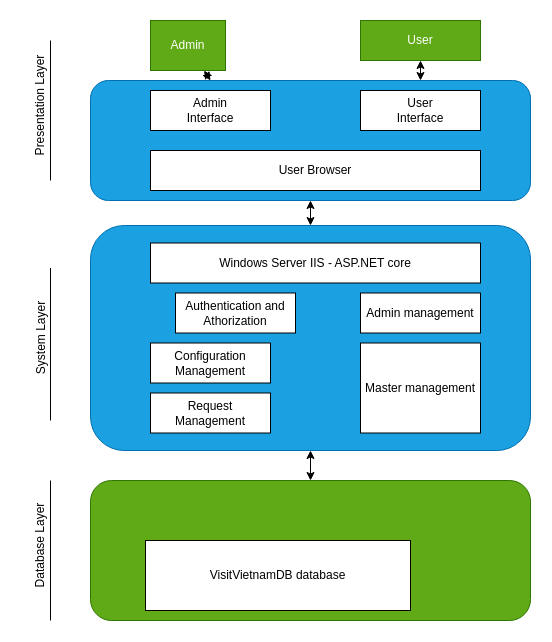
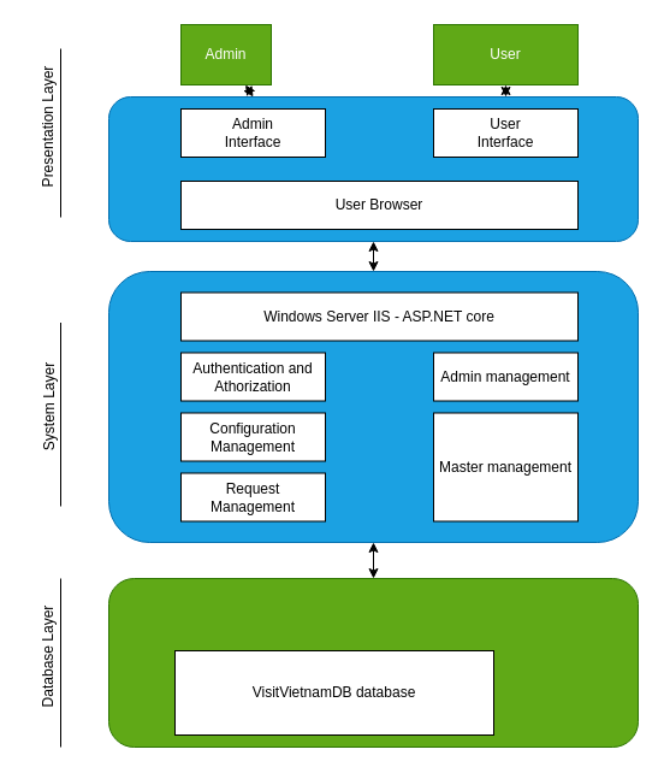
  <mxCell id="0" />
  <mxCell id="1" parent="0" />
  <mxCell id="2" style="edgeStyle=none;rounded=0;orthogonalLoop=1;jettySize=auto;html=1;exitX=0.5;exitY=1;exitDx=0;exitDy=0;startArrow=classic;startFill=1;" edge="1" parent="1" source="3" target="11"><mxGeometry relative="1" as="geometry" /></mxCell>
  <mxCell id="3" value="" style="rounded=1;whiteSpace=wrap;html=1;fillColor=#1ba1e2;strokeColor=#006EAF;fontColor=#ffffff;" vertex="1" parent="1"><mxGeometry x="90" y="80" width="440" height="120" as="geometry" /></mxCell>
  <mxCell id="4" style="rounded=0;orthogonalLoop=1;jettySize=auto;html=1;entryX=0.25;entryY=0;entryDx=0;entryDy=0;startArrow=classic;startFill=1;" edge="1" parent="1" source="5"><mxGeometry relative="1" as="geometry"><mxPoint x="210" y="80" as="targetPoint" /></mxGeometry></mxCell>
  <mxCell id="5" value="Admin" style="rounded=0;whiteSpace=wrap;html=1;fillColor=#60a917;strokeColor=#2D7600;fontColor=#ffffff;" vertex="1" parent="1"><mxGeometry x="150" y="20" width="75" height="50" as="geometry" /></mxCell>
  <mxCell id="6" style="rounded=0;orthogonalLoop=1;jettySize=auto;html=1;entryX=0.25;entryY=0;entryDx=0;entryDy=0;startArrow=classic;startFill=1;" edge="1" parent="1" source="7"><mxGeometry relative="1" as="geometry"><mxPoint x="420" y="80" as="targetPoint" /></mxGeometry></mxCell>
- <mxCell id="7" value="User" style="rounded=0;whiteSpace=wrap;html=1;fillColor=#60a917;strokeColor=#2D7600;fontColor=#ffffff;" vertex="1" parent="1"><mxGeometry x="360" y="20" width="120" height="40" as="geometry" /></mxCell>
+ <mxCell id="7" value="User" style="rounded=0;whiteSpace=wrap;html=1;fillColor=#60a917;strokeColor=#2D7600;fontColor=#ffffff;" vertex="1" parent="1"><mxGeometry x="360" y="20" width="120" height="50" as="geometry" /></mxCell>
  <mxCell id="8" value="Admin&lt;br&gt;Interface" style="rounded=0;whiteSpace=wrap;html=1;" vertex="1" parent="1"><mxGeometry x="150" y="90" width="120" height="40" as="geometry" /></mxCell>
  <mxCell id="9" value="User&lt;br&gt;Interface" style="rounded=0;whiteSpace=wrap;html=1;" vertex="1" parent="1"><mxGeometry x="360" y="90" width="120" height="40" as="geometry" /></mxCell>
  <mxCell id="10" value="User Browser" style="rounded=0;whiteSpace=wrap;html=1;" vertex="1" parent="1"><mxGeometry x="150" y="150" width="330" height="40" as="geometry" /></mxCell>
  <mxCell id="11" value="" style="rounded=1;whiteSpace=wrap;html=1;fillColor=#1ba1e2;strokeColor=#006EAF;fontColor=#ffffff;" vertex="1" parent="1"><mxGeometry x="90" y="225" width="440" height="225" as="geometry" /></mxCell>
  <mxCell id="12" value="Windows Server IIS - ASP.NET core" style="rounded=0;whiteSpace=wrap;html=1;" vertex="1" parent="1"><mxGeometry x="150" y="242.5" width="330" height="40" as="geometry" /></mxCell>
- <mxCell id="13" value="Authentication and&lt;br&gt;Athorization" style="rounded=0;whiteSpace=wrap;html=1;" vertex="1" parent="1"><mxGeometry x="175" y="292.5" width="120" height="40" as="geometry" /></mxCell>
+ <mxCell id="13" value="Authentication and&lt;br&gt;Athorization" style="rounded=0;whiteSpace=wrap;html=1;" vertex="1" parent="1"><mxGeometry x="150" y="292.5" width="120" height="40" as="geometry" /></mxCell>
  <mxCell id="14" value="Configuration&lt;br&gt;Management" style="rounded=0;whiteSpace=wrap;html=1;" vertex="1" parent="1"><mxGeometry x="150" y="342.5" width="120" height="40" as="geometry" /></mxCell>
  <mxCell id="15" value="Request Management" style="rounded=0;whiteSpace=wrap;html=1;" vertex="1" parent="1"><mxGeometry x="150" y="392.5" width="120" height="40" as="geometry" /></mxCell>
  <mxCell id="16" value="Master management" style="rounded=0;whiteSpace=wrap;html=1;" vertex="1" parent="1"><mxGeometry x="360" y="342.5" width="120" height="90" as="geometry" /></mxCell>
  <mxCell id="17" value="Admin management" style="rounded=0;whiteSpace=wrap;html=1;" vertex="1" parent="1"><mxGeometry x="360" y="292.5" width="120" height="40" as="geometry" /></mxCell>
  <mxCell id="18" style="edgeStyle=none;rounded=0;orthogonalLoop=1;jettySize=auto;html=1;entryX=0.5;entryY=1;entryDx=0;entryDy=0;startArrow=classic;startFill=1;" edge="1" parent="1" source="19" target="11"><mxGeometry relative="1" as="geometry" /></mxCell>
  <mxCell id="19" value="" style="rounded=1;whiteSpace=wrap;html=1;fillColor=#60a917;strokeColor=#2D7600;fontColor=#ffffff;" vertex="1" parent="1"><mxGeometry x="90" y="480" width="440" height="140" as="geometry" /></mxCell>
  <mxCell id="20" value="VisitVietnamDB database" style="rounded=0;whiteSpace=wrap;html=1;" vertex="1" parent="1"><mxGeometry x="145" y="540" width="265" height="70" as="geometry" /></mxCell>
  <mxCell id="21" value="" style="endArrow=none;html=1;" edge="1" parent="1"><mxGeometry width="50" height="50" relative="1" as="geometry"><mxPoint x="50" y="180" as="sourcePoint" /><mxPoint x="50" y="40" as="targetPoint" /></mxGeometry></mxCell>
  <mxCell id="22" value="Presentation Layer" style="text;html=1;strokeColor=none;fillColor=none;align=center;verticalAlign=middle;whiteSpace=wrap;rounded=0;horizontal=0;" vertex="1" parent="1"><mxGeometry x="20" y="50" width="40" height="110" as="geometry" /></mxCell>
  <mxCell id="23" value="" style="endArrow=none;html=1;" edge="1" parent="1"><mxGeometry width="50" height="50" relative="1" as="geometry"><mxPoint x="50" y="420" as="sourcePoint" /><mxPoint x="50" y="267.5" as="targetPoint" /></mxGeometry></mxCell>
  <mxCell id="24" value="System Layer" style="text;html=1;strokeColor=none;fillColor=none;align=center;verticalAlign=middle;whiteSpace=wrap;rounded=0;horizontal=0;" vertex="1" parent="1"><mxGeometry x="20" y="282.5" width="40" height="110" as="geometry" /></mxCell>
  <mxCell id="25" value="" style="endArrow=none;html=1;" edge="1" parent="1"><mxGeometry width="50" height="50" relative="1" as="geometry"><mxPoint x="50" y="620" as="sourcePoint" /><mxPoint x="50" y="480" as="targetPoint" /></mxGeometry></mxCell>
  <mxCell id="26" value="Database Layer" style="text;html=1;strokeColor=none;fillColor=none;align=center;verticalAlign=middle;whiteSpace=wrap;rounded=0;horizontal=0;" vertex="1" parent="1"><mxGeometry x="20" y="490" width="40" height="110" as="geometry" /></mxCell>
